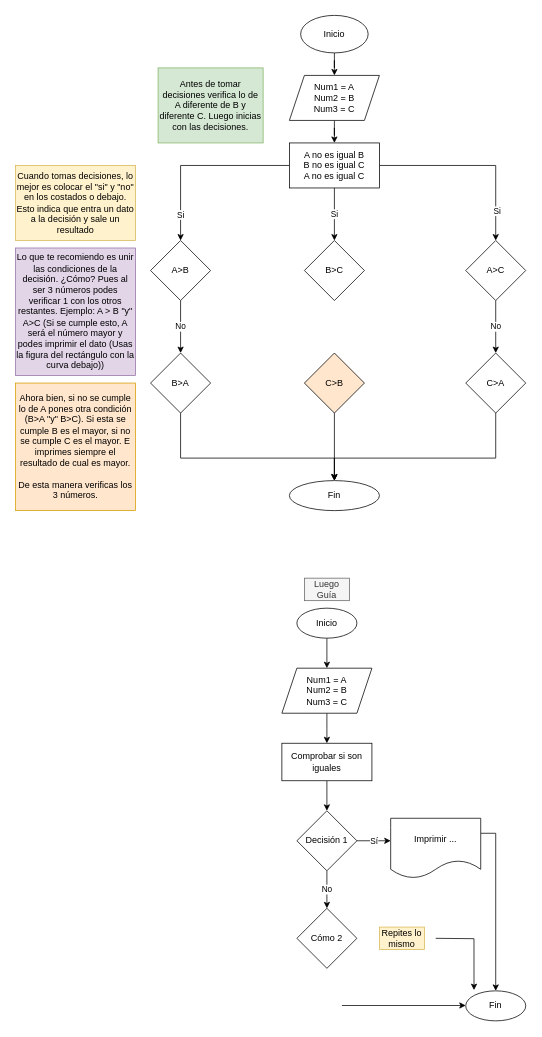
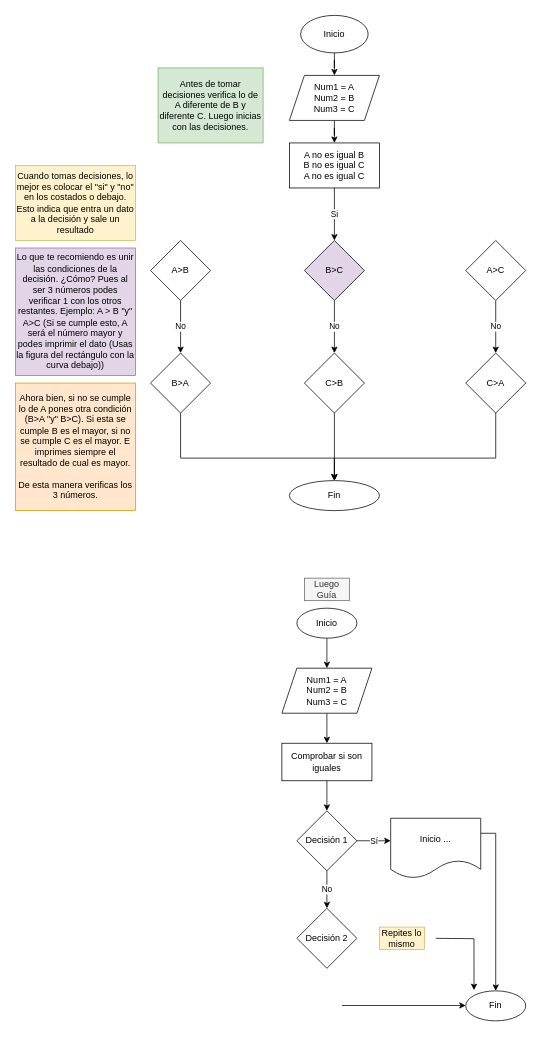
  <mxCell id="0" />
  <mxCell id="1" parent="0" />
  <mxCell id="2" value="" style="edgeStyle=orthogonalEdgeStyle;rounded=0;orthogonalLoop=1;jettySize=auto;html=1;" edge="1" parent="1" source="3" target="5"><mxGeometry relative="1" as="geometry" /></mxCell>
  <mxCell id="3" value="Inicio" style="ellipse;whiteSpace=wrap;html=1;" vertex="1" parent="1"><mxGeometry x="400" y="20" width="90" height="50" as="geometry" /></mxCell>
  <mxCell id="4" value="" style="edgeStyle=orthogonalEdgeStyle;rounded=0;orthogonalLoop=1;jettySize=auto;html=1;" edge="1" parent="1" source="5" target="11"><mxGeometry relative="1" as="geometry" /></mxCell>
  <mxCell id="5" value="Num1 = A&lt;br&gt;Num2 = B&lt;br&gt;Num3 = C" style="shape=parallelogram;perimeter=parallelogramPerimeter;whiteSpace=wrap;html=1;fixedSize=1;" vertex="1" parent="1"><mxGeometry x="385" y="100" width="120" height="60" as="geometry" /></mxCell>
- <mxCell id="6" value="" style="edgeStyle=orthogonalEdgeStyle;rounded=0;orthogonalLoop=1;jettySize=auto;html=1;" edge="1" parent="1" source="11" target="13"><mxGeometry relative="1" as="geometry" /></mxCell>
- <mxCell id="7" value="Si" style="edgeLabel;html=1;align=center;verticalAlign=middle;resizable=0;points=[];" vertex="1" connectable="0" parent="6"><mxGeometry x="0.714" y="-1" relative="1" as="geometry"><mxPoint as="offset" /></mxGeometry></mxCell>
  <mxCell id="8" value="Si" style="edgeStyle=orthogonalEdgeStyle;rounded=0;orthogonalLoop=1;jettySize=auto;html=1;" edge="1" parent="1" source="11" target="15"><mxGeometry relative="1" as="geometry" /></mxCell>
- <mxCell id="9" value="" style="edgeStyle=orthogonalEdgeStyle;rounded=0;orthogonalLoop=1;jettySize=auto;html=1;" edge="1" parent="1" source="11" target="17"><mxGeometry relative="1" as="geometry" /></mxCell>
- <mxCell id="10" value="Si" style="edgeLabel;html=1;align=center;verticalAlign=middle;resizable=0;points=[];" vertex="1" connectable="0" parent="9"><mxGeometry x="0.686" y="1" relative="1" as="geometry"><mxPoint as="offset" /></mxGeometry></mxCell>
  <mxCell id="11" value="A no es igual B&lt;br&gt;B no es igual C&lt;br&gt;A no es igual C" style="whiteSpace=wrap;html=1;" vertex="1" parent="1"><mxGeometry x="385" y="190" width="120" height="60" as="geometry" /></mxCell>
  <mxCell id="12" value="No" style="edgeStyle=orthogonalEdgeStyle;rounded=0;orthogonalLoop=1;jettySize=auto;html=1;" edge="1" parent="1" source="13" target="19"><mxGeometry relative="1" as="geometry" /></mxCell>
  <mxCell id="13" value="A&amp;gt;B" style="rhombus;whiteSpace=wrap;html=1;" vertex="1" parent="1"><mxGeometry x="200" y="320" width="80" height="80" as="geometry" /></mxCell>
- <mxCell id="15" value="B&amp;gt;C" style="rhombus;whiteSpace=wrap;html=1;" vertex="1" parent="1"><mxGeometry x="405" y="320" width="80" height="80" as="geometry" /></mxCell>
+ <mxCell id="14" value="No" style="edgeStyle=orthogonalEdgeStyle;rounded=0;orthogonalLoop=1;jettySize=auto;html=1;" edge="1" parent="1" source="15" target="21"><mxGeometry relative="1" as="geometry" /></mxCell>
+ <mxCell id="15" value="B&amp;gt;C" style="rhombus;whiteSpace=wrap;html=1;fillColor=#e1d5e7;" vertex="1" parent="1"><mxGeometry x="405" y="320" width="80" height="80" as="geometry" /></mxCell>
  <mxCell id="16" value="No" style="edgeStyle=orthogonalEdgeStyle;rounded=0;orthogonalLoop=1;jettySize=auto;html=1;" edge="1" parent="1" source="17" target="23"><mxGeometry relative="1" as="geometry" /></mxCell>
  <mxCell id="17" value="A&amp;gt;C" style="rhombus;whiteSpace=wrap;html=1;" vertex="1" parent="1"><mxGeometry x="620" y="320" width="80" height="80" as="geometry" /></mxCell>
  <mxCell id="18" value="" style="edgeStyle=orthogonalEdgeStyle;rounded=0;orthogonalLoop=1;jettySize=auto;html=1;" edge="1" parent="1" source="19" target="24"><mxGeometry relative="1" as="geometry"><Array as="points"><mxPoint x="240" y="610" /><mxPoint x="445" y="610" /></Array></mxGeometry></mxCell>
  <mxCell id="19" value="B&amp;gt;A" style="rhombus;whiteSpace=wrap;html=1;" vertex="1" parent="1"><mxGeometry x="200" y="470" width="80" height="80" as="geometry" /></mxCell>
  <mxCell id="20" style="edgeStyle=orthogonalEdgeStyle;rounded=0;orthogonalLoop=1;jettySize=auto;html=1;entryX=0.5;entryY=0;entryDx=0;entryDy=0;" edge="1" parent="1" source="21" target="24"><mxGeometry relative="1" as="geometry" /></mxCell>
- <mxCell id="21" value="C&amp;gt;B" style="rhombus;whiteSpace=wrap;html=1;fillColor=#ffe6cc;" vertex="1" parent="1"><mxGeometry x="405" y="470" width="80" height="80" as="geometry" /></mxCell>
+ <mxCell id="21" value="C&amp;gt;B" style="rhombus;whiteSpace=wrap;html=1;" vertex="1" parent="1"><mxGeometry x="405" y="470" width="80" height="80" as="geometry" /></mxCell>
  <mxCell id="22" style="edgeStyle=orthogonalEdgeStyle;rounded=0;orthogonalLoop=1;jettySize=auto;html=1;entryX=0.5;entryY=0;entryDx=0;entryDy=0;" edge="1" parent="1" source="23" target="24"><mxGeometry relative="1" as="geometry"><Array as="points"><mxPoint x="660" y="610" /><mxPoint x="445" y="610" /></Array></mxGeometry></mxCell>
  <mxCell id="23" value="C&amp;gt;A" style="rhombus;whiteSpace=wrap;html=1;" vertex="1" parent="1"><mxGeometry x="620" y="470" width="80" height="80" as="geometry" /></mxCell>
  <mxCell id="24" value="Fin" style="ellipse;whiteSpace=wrap;html=1;" vertex="1" parent="1"><mxGeometry x="385" y="640" width="120" height="40" as="geometry" /></mxCell>
  <mxCell id="25" value="Antes de tomar decisiones verifica lo de A diferente de B y diferente C. Luego inicias con las decisiones." style="text;html=1;strokeColor=#82b366;fillColor=#d5e8d4;align=center;verticalAlign=middle;whiteSpace=wrap;rounded=0;" vertex="1" parent="1"><mxGeometry x="210" y="90" width="140" height="100" as="geometry" /></mxCell>
  <mxCell id="26" value="Cuando tomas decisiones, lo mejor es colocar el &quot;si&quot; y &quot;no&quot; en los costados o debajo. Esto indica que entra un dato a la decisión y sale un resultado" style="text;html=1;strokeColor=#d6b656;fillColor=#fff2cc;align=center;verticalAlign=middle;whiteSpace=wrap;rounded=0;" vertex="1" parent="1"><mxGeometry x="20" y="220" width="160" height="100" as="geometry" /></mxCell>
  <mxCell id="27" value="Lo que te recomiendo es unir las condiciones de la decisión. ¿Cómo? Pues al ser 3 números podes verificar 1 con los otros restantes. Ejemplo: A &amp;gt; B &quot;y&quot; A&amp;gt;C (Si se cumple esto, A será el número mayor y podes imprimir el dato (Usas la figura del rectángulo con la curva debajo))" style="text;html=1;strokeColor=#9673a6;fillColor=#e1d5e7;align=center;verticalAlign=middle;whiteSpace=wrap;rounded=0;" vertex="1" parent="1"><mxGeometry x="20" y="330" width="160" height="170" as="geometry" /></mxCell>
  <mxCell id="28" value="Ahora bien, si no se cumple lo de A pones otra condición (B&amp;gt;A &quot;y&quot; B&amp;gt;C). Si esta se cumple B es el mayor, si no se cumple C es el mayor. E imprimes siempre el resultado de cual es mayor.&lt;br&gt;&lt;br&gt;De esta manera verificas los 3 números." style="text;html=1;strokeColor=#d79b00;fillColor=#ffe6cc;align=center;verticalAlign=middle;whiteSpace=wrap;rounded=0;" vertex="1" parent="1"><mxGeometry x="20" y="510" width="160" height="170" as="geometry" /></mxCell>
  <mxCell id="29" value="Luego Guía" style="text;html=1;strokeColor=#666666;fillColor=#f5f5f5;align=center;verticalAlign=middle;whiteSpace=wrap;rounded=0;fontColor=#333333;" vertex="1" parent="1"><mxGeometry x="405" y="770" width="60" height="30" as="geometry" /></mxCell>
  <mxCell id="30" style="edgeStyle=orthogonalEdgeStyle;rounded=0;orthogonalLoop=1;jettySize=auto;html=1;exitX=0.5;exitY=1;exitDx=0;exitDy=0;entryX=0.5;entryY=0;entryDx=0;entryDy=0;" edge="1" parent="1" source="31" target="33"><mxGeometry relative="1" as="geometry" /></mxCell>
  <mxCell id="31" value="Inicio" style="ellipse;whiteSpace=wrap;html=1;" vertex="1" parent="1"><mxGeometry x="395" y="810" width="80" height="40" as="geometry" /></mxCell>
  <mxCell id="32" style="edgeStyle=orthogonalEdgeStyle;rounded=0;orthogonalLoop=1;jettySize=auto;html=1;exitX=0.5;exitY=1;exitDx=0;exitDy=0;" edge="1" parent="1" source="33"><mxGeometry relative="1" as="geometry"><mxPoint x="435" y="990" as="targetPoint" /></mxGeometry></mxCell>
  <mxCell id="33" value="Num1 = A&lt;br&gt;Num2 = B&lt;br&gt;Num3 = C" style="shape=parallelogram;perimeter=parallelogramPerimeter;whiteSpace=wrap;html=1;fixedSize=1;" vertex="1" parent="1"><mxGeometry x="375" y="890" width="120" height="60" as="geometry" /></mxCell>
  <mxCell id="34" style="edgeStyle=orthogonalEdgeStyle;rounded=0;orthogonalLoop=1;jettySize=auto;html=1;exitX=0.5;exitY=1;exitDx=0;exitDy=0;entryX=0.5;entryY=0;entryDx=0;entryDy=0;" edge="1" parent="1" source="35" target="38"><mxGeometry relative="1" as="geometry" /></mxCell>
  <mxCell id="35" value="Comprobar si son iguales" style="rounded=0;whiteSpace=wrap;html=1;" vertex="1" parent="1"><mxGeometry x="375" y="990" width="120" height="50" as="geometry" /></mxCell>
  <mxCell id="36" value="Sí" style="edgeStyle=orthogonalEdgeStyle;rounded=0;orthogonalLoop=1;jettySize=auto;html=1;exitX=1;exitY=0.5;exitDx=0;exitDy=0;" edge="1" parent="1" source="38"><mxGeometry relative="1" as="geometry"><mxPoint x="520" y="1120" as="targetPoint" /></mxGeometry></mxCell>
  <mxCell id="37" value="No" style="edgeStyle=orthogonalEdgeStyle;rounded=0;orthogonalLoop=1;jettySize=auto;html=1;exitX=0.5;exitY=1;exitDx=0;exitDy=0;" edge="1" parent="1" source="38"><mxGeometry relative="1" as="geometry"><mxPoint x="435" y="1210" as="targetPoint" /></mxGeometry></mxCell>
  <mxCell id="38" value="Decisión 1" style="rhombus;whiteSpace=wrap;html=1;" vertex="1" parent="1"><mxGeometry x="395" y="1080" width="80" height="80" as="geometry" /></mxCell>
- <mxCell id="39" value="Cómo 2" style="rhombus;whiteSpace=wrap;html=1;" vertex="1" parent="1"><mxGeometry x="395" y="1210" width="80" height="80" as="geometry" /></mxCell>
+ <mxCell id="39" value="Decisión 2" style="rhombus;whiteSpace=wrap;html=1;" vertex="1" parent="1"><mxGeometry x="395" y="1210" width="80" height="80" as="geometry" /></mxCell>
  <mxCell id="40" style="edgeStyle=orthogonalEdgeStyle;rounded=0;orthogonalLoop=1;jettySize=auto;html=1;exitX=1;exitY=0.25;exitDx=0;exitDy=0;entryX=0.5;entryY=0;entryDx=0;entryDy=0;" edge="1" parent="1" source="41" target="43"><mxGeometry relative="1" as="geometry" /></mxCell>
- <mxCell id="41" value="Imprimir ..." style="shape=document;whiteSpace=wrap;html=1;boundedLbl=1;" vertex="1" parent="1"><mxGeometry x="520" y="1090" width="120" height="80" as="geometry" /></mxCell>
+ <mxCell id="41" value="Inicio ..." style="shape=document;whiteSpace=wrap;html=1;boundedLbl=1;" vertex="1" parent="1"><mxGeometry x="520" y="1090" width="120" height="80" as="geometry" /></mxCell>
  <mxCell id="42" value="Repites lo mismo" style="text;html=1;strokeColor=#d6b656;fillColor=#fff2cc;align=center;verticalAlign=middle;whiteSpace=wrap;rounded=0;" vertex="1" parent="1"><mxGeometry x="505" y="1235" width="60" height="30" as="geometry" /></mxCell>
  <mxCell id="43" value="Fin" style="ellipse;whiteSpace=wrap;html=1;" vertex="1" parent="1"><mxGeometry x="620" y="1320" width="80" height="40" as="geometry" /></mxCell>
  <mxCell id="44" style="edgeStyle=orthogonalEdgeStyle;rounded=0;orthogonalLoop=1;jettySize=auto;html=1;exitX=0.5;exitY=1;exitDx=0;exitDy=0;" edge="1" parent="1"><mxGeometry relative="1" as="geometry"><mxPoint x="455" y="1339.5" as="sourcePoint" /><mxPoint x="620" y="1339.5" as="targetPoint" /></mxGeometry></mxCell>
  <mxCell id="45" style="edgeStyle=orthogonalEdgeStyle;rounded=0;orthogonalLoop=1;jettySize=auto;html=1;entryX=0.138;entryY=-0.025;entryDx=0;entryDy=0;entryPerimeter=0;" edge="1" parent="1" target="43"><mxGeometry relative="1" as="geometry"><mxPoint x="580" y="1250" as="sourcePoint" /><mxPoint x="655" y="1290" as="targetPoint" /></mxGeometry></mxCell>
